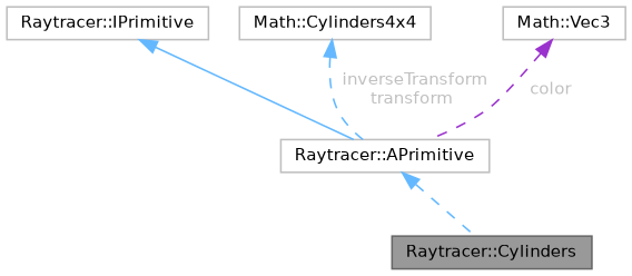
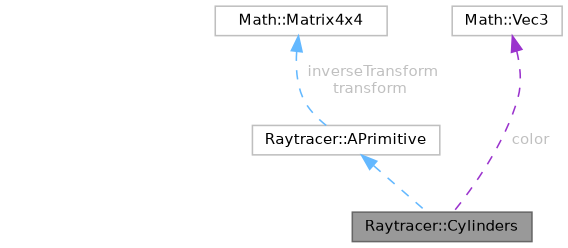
  digraph {
    node [color=grey75 fillcolor=white fontname=Helvetica fontsize=10 shape=box style=filled]
    edge [color=steelblue1 dir=back fontname=Helvetica fontsize=10 labelfontname=Helvetica labelfontsize=10 style=dashed]
    n1 [color=gray40 fillcolor=grey60 fontcolor=black height=0.2 label="Raytracer::Cylinders" width=0.4]
    n2 [height=0.2 label="Raytracer::APrimitive" width=0.4]
-   n3 [height=0.2 label="Raytracer::IPrimitive" width=0.4]
-   n4 [height=0.2 label="Math::Cylinders4x4" width=0.4]
+   n4 [height=0.2 label="Math::Matrix4x4" width=0.4]
    n5 [height=0.2 label="Math::Vec3" width=0.4]
    n2 -> n1
-   n3 -> n2 [style=solid]
    n4 -> n2 [fontcolor=grey label=" inverseTransform\ntransform"]
-   n5 -> n2 [color=darkorchid3 fontcolor=grey label=" color"]
+   n5 -> n1 [color=darkorchid3 fontcolor=grey label=" color"]
  }
